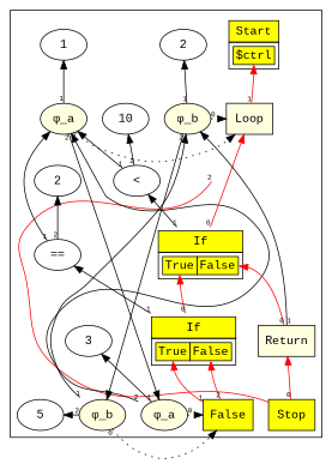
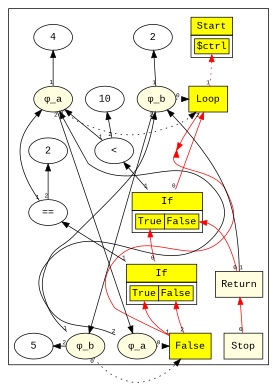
  digraph {
    compound=true
    concentrate=true
    fontname="Liberation Mono"
    ordering=in
    rankdir=BT
    node [fontname="Liberation Mono"]
    edge [fontname="Liberation Mono" fontsize=8 taillabel=1]
-   n1 [fillcolor=lightyellow label=Loop shape=box style=filled]
+   n1 [fillcolor=yellow label=Loop shape=box style=filled]
    n2 [fillcolor=lightyellow label="&phi;_a" style=filled]
    n3 [fillcolor=lightyellow label="&phi;_b" style=filled]
    n4 [fillcolor=yellow label=False shape=box style=filled]
    n5 [fillcolor=lightyellow label="&phi;_a" style=filled]
    n6 [fillcolor=lightyellow label="&phi;_b" style=filled]
    n7 [label=< 			<TABLE BORDER="0" CELLBORDER="1" CELLSPACING="0" CELLPADDING="4"> 			<TR><TD BGCOLOR="yellow">Start</TD></TR> 			<TR><TD> 				<TABLE BORDER="0" CELLBORDER="1" CELLSPACING="0"> 				<TR><TD PORT="p0" BGCOLOR="yellow">$ctrl</TD></TR> 				</TABLE> 			</TD></TR> 			</TABLE>> shape=plaintext]
-   n8 [fillcolor=yellow label=Stop shape=box style=filled]
-   n9 [label=1]
+   n8 [fillcolor=lightyellow label=Stop shape=box style=filled]
+   n9 [label=4]
    n10 [label=2]
    n11 [label=10]
    n12 [label="<"]
    n13 [label=< 			<TABLE BORDER="0" CELLBORDER="1" CELLSPACING="0" CELLPADDING="4"> 			<TR><TD BGCOLOR="yellow">If</TD></TR> 			<TR><TD> 				<TABLE BORDER="0" CELLBORDER="1" CELLSPACING="0"> 				<TR><TD PORT="p0" BGCOLOR="yellow">True</TD><TD PORT="p1" BGCOLOR="yellow">False</TD></TR> 				</TABLE> 			</TD></TR> 			</TABLE>> shape=plaintext]
    n14 [label=2]
    n15 [label="=="]
    n16 [label=< 			<TABLE BORDER="0" CELLBORDER="1" CELLSPACING="0" CELLPADDING="4"> 			<TR><TD BGCOLOR="yellow">If</TD></TR> 			<TR><TD> 				<TABLE BORDER="0" CELLBORDER="1" CELLSPACING="0"> 				<TR><TD PORT="p0" BGCOLOR="yellow">True</TD><TD PORT="p1" BGCOLOR="yellow">False</TD></TR> 				</TABLE> 			</TD></TR> 			</TABLE>> shape=plaintext]
-   n17 [label=3]
    n18 [label=5]
    n19 [fillcolor=lightyellow label=Return shape=box style=filled]
    subgraph cluster_1 {
      n7
      n8
      n9
      n10
      n11
      n12
      n13
      n14
      n15
      n16
-     n17
      n18
      n19
      subgraph sub_2 {
        rank=same
        n1
        n2
        n3
      }
      subgraph sub_3 {
        rank=same
        n4
        n5
        n6
      }
    }
-   n1 -> n8 [color=red constraint=false taillabel=2]
-   n1 -> n7 [color=red headport=p0]
+   n1 -> n4 [color=red constraint=false taillabel=2]
+   n1 -> n7 [color=red headport=p0 style=dotted]
    n2 -> n1 [style=dotted taillabel=0]
    n2 -> n5 [constraint=false taillabel=2]
    n2 -> n9
    n3 -> n1 [style=dotted taillabel=0]
    n3 -> n6 [constraint=false taillabel=2]
    n3 -> n10
    n4 -> n16 [color=red headport=p0]
    n4 -> n16 [color=red headport=p1 taillabel=2]
    n5 -> n2 [constraint=false taillabel=2]
    n5 -> n4 [style=dotted taillabel=0]
-   n5 -> n17
    n6 -> n3
    n6 -> n4 [style=dotted taillabel=0]
    n6 -> n18 [constraint=false taillabel=2]
    n8 -> n19 [color=red taillabel=0]
    n12 -> n2
    n12 -> n11 [taillabel=2]
    n13 -> n1 [color=red taillabel=0]
    n13 -> n12
    n15 -> n2
    n15 -> n14 [taillabel=2]
    n16 -> n13 [color=red headport=p0 taillabel=0]
    n16 -> n15
    n19 -> n3
    n19 -> n13 [color=red headport=p1 taillabel=0]
  }
